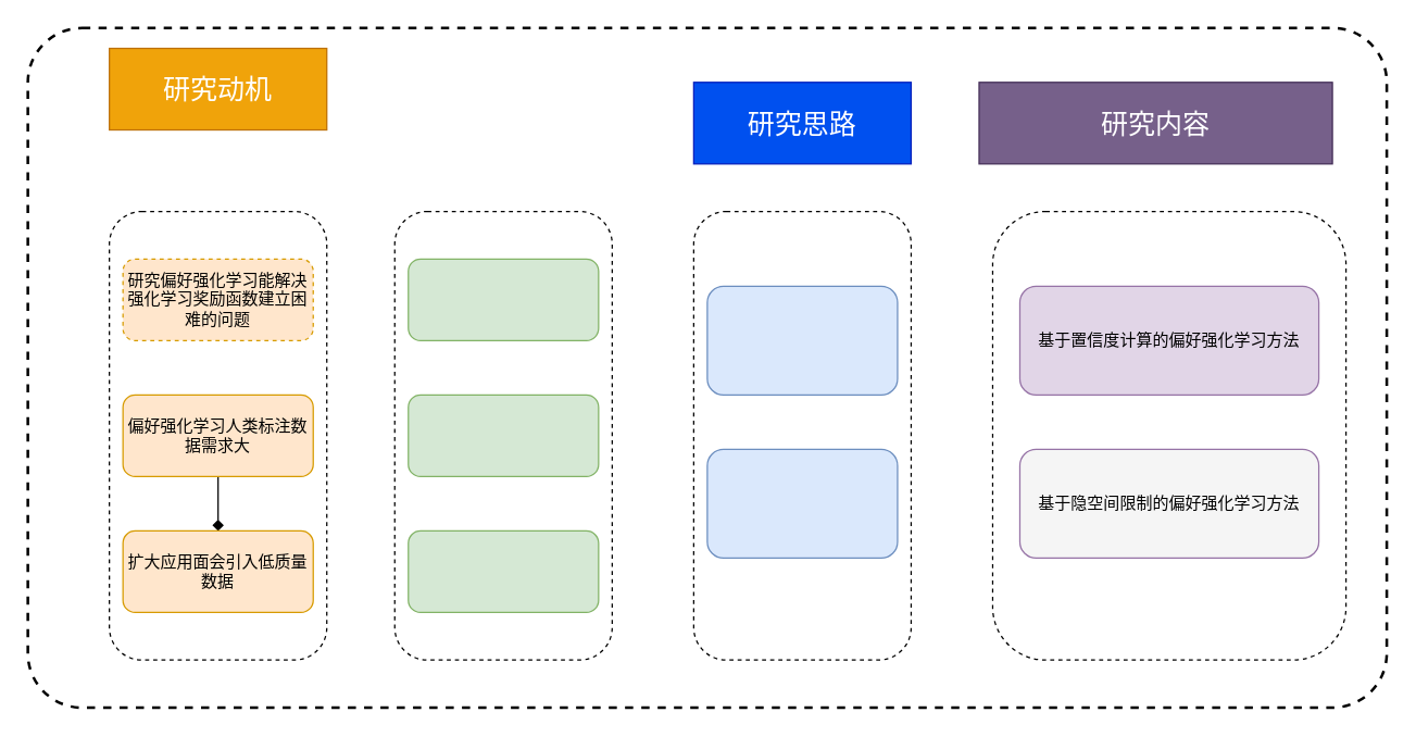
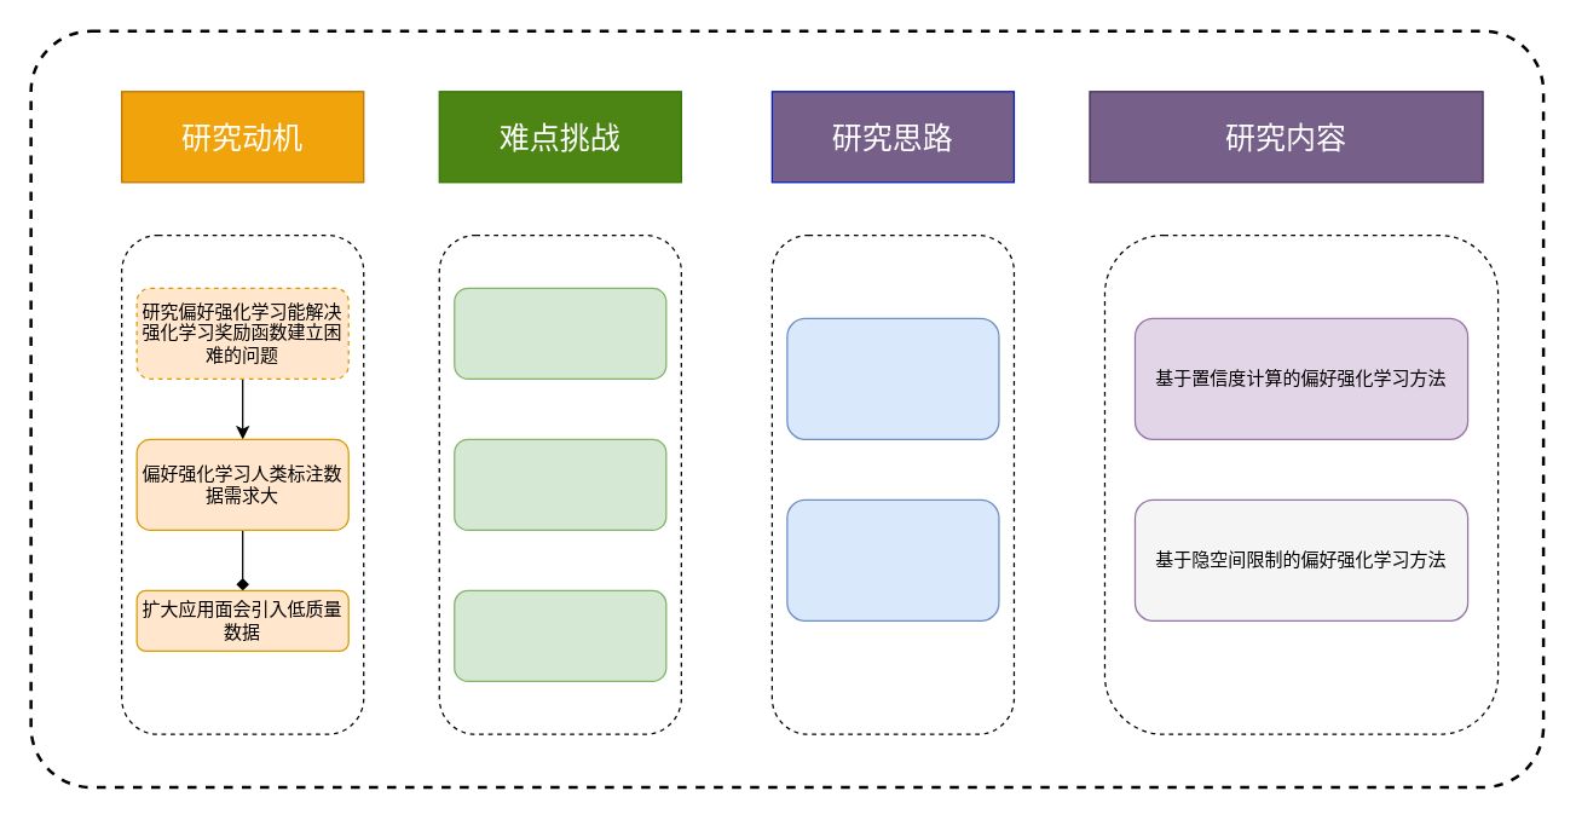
  <mxCell id="0" />
  <mxCell id="1" parent="0" />
  <mxCell id="2" value="" style="rounded=1;whiteSpace=wrap;html=1;dashed=1;strokeWidth=2;arcSize=8;" vertex="1" parent="1"><mxGeometry x="20" y="20" width="1000" height="500" as="geometry" /></mxCell>
  <mxCell id="3" value="" style="rounded=1;whiteSpace=wrap;html=1;dashed=1;" vertex="1" parent="1"><mxGeometry x="730" y="155" width="260" height="330" as="geometry" /></mxCell>
  <mxCell id="4" value="" style="rounded=1;whiteSpace=wrap;html=1;dashed=1;" vertex="1" parent="1"><mxGeometry x="510" y="155" width="160" height="330" as="geometry" /></mxCell>
  <mxCell id="5" value="" style="rounded=1;whiteSpace=wrap;html=1;dashed=1;" vertex="1" parent="1"><mxGeometry x="290" y="155" width="160" height="330" as="geometry" /></mxCell>
  <mxCell id="6" value="" style="rounded=1;whiteSpace=wrap;html=1;dashed=1;" vertex="1" parent="1"><mxGeometry x="80" y="155" width="160" height="330" as="geometry" /></mxCell>
- <mxCell id="7" value="&lt;font style=&quot;font-size: 20px; color: rgb(255, 255, 255);&quot;&gt;研究动机&lt;/font&gt;" style="rounded=0;whiteSpace=wrap;html=1;fillColor=#f0a30a;strokeColor=#BD7000;fontColor=#000000;" vertex="1" parent="1"><mxGeometry x="80" y="35" width="160" height="60" as="geometry" /></mxCell>
- <mxCell id="9" value="&lt;font style=&quot;font-size: 20px;&quot;&gt;研究思路&lt;/font&gt;" style="rounded=0;whiteSpace=wrap;html=1;fillColor=#0050ef;fontColor=#ffffff;strokeColor=#001DBC;" vertex="1" parent="1"><mxGeometry x="510" y="60" width="160" height="60" as="geometry" /></mxCell>
+ <mxCell id="7" value="&lt;font style=&quot;font-size: 20px; color: rgb(255, 255, 255);&quot;&gt;研究动机&lt;/font&gt;" style="rounded=0;whiteSpace=wrap;html=1;fillColor=#f0a30a;strokeColor=#BD7000;fontColor=#000000;" vertex="1" parent="1"><mxGeometry x="80" y="60" width="160" height="60" as="geometry" /></mxCell>
+ <mxCell id="8" value="&lt;font style=&quot;font-size: 20px;&quot;&gt;难点挑战&lt;/font&gt;" style="rounded=0;whiteSpace=wrap;html=1;fillColor=light-dark(#4d8514, #4a890c);fontColor=#ffffff;strokeColor=#2D7600;" vertex="1" parent="1"><mxGeometry x="290" y="60" width="160" height="60" as="geometry" /></mxCell>
+ <mxCell id="9" value="&lt;font style=&quot;font-size: 20px;&quot;&gt;研究思路&lt;/font&gt;" style="rounded=0;whiteSpace=wrap;html=1;fillColor=#76608a;fontColor=#ffffff;strokeColor=#001DBC;" vertex="1" parent="1"><mxGeometry x="510" y="60" width="160" height="60" as="geometry" /></mxCell>
  <mxCell id="10" value="&lt;span style=&quot;font-size: 20px;&quot;&gt;研究内容&lt;/span&gt;" style="rounded=0;whiteSpace=wrap;html=1;fillColor=#76608a;fontColor=#ffffff;strokeColor=#432D57;" vertex="1" parent="1"><mxGeometry x="720" y="60" width="260" height="60" as="geometry" /></mxCell>
+ <mxCell id="11" style="edgeStyle=orthogonalEdgeStyle;rounded=0;orthogonalLoop=1;jettySize=auto;html=1;exitX=0.5;exitY=1;exitDx=0;exitDy=0;entryX=0.5;entryY=0;entryDx=0;entryDy=0;" edge="1" parent="1" source="12" target="14"><mxGeometry relative="1" as="geometry" /></mxCell>
  <mxCell id="12" value="研究偏好强化学习能解决强化学习奖励函数建立困难的问题" style="rounded=1;whiteSpace=wrap;html=1;fillColor=#ffe6cc;strokeColor=#d79b00;dashed=1;" vertex="1" parent="1"><mxGeometry x="90" y="190" width="140" height="60" as="geometry" /></mxCell>
  <mxCell id="13" style="edgeStyle=orthogonalEdgeStyle;rounded=0;orthogonalLoop=1;jettySize=auto;html=1;exitX=0.5;exitY=1;exitDx=0;exitDy=0;entryX=0.5;entryY=0;entryDx=0;entryDy=0;endArrow=diamond;" edge="1" parent="1" source="14" target="15"><mxGeometry relative="1" as="geometry" /></mxCell>
  <mxCell id="14" value="偏好强化学习人类标注数据需求大" style="rounded=1;whiteSpace=wrap;html=1;fillColor=#ffe6cc;strokeColor=#d79b00;" vertex="1" parent="1"><mxGeometry x="90" y="290" width="140" height="60" as="geometry" /></mxCell>
- <mxCell id="15" value="扩大应用面会引入低质量数据" style="rounded=1;whiteSpace=wrap;html=1;fillColor=#ffe6cc;strokeColor=#d79b00;" vertex="1" parent="1"><mxGeometry x="90" y="390" width="140" height="60" as="geometry" /></mxCell>
+ <mxCell id="15" value="扩大应用面会引入低质量数据" style="rounded=1;whiteSpace=wrap;html=1;fillColor=#ffe6cc;strokeColor=#d79b00;" vertex="1" parent="1"><mxGeometry x="90" y="390" width="140" height="40" as="geometry" /></mxCell>
  <mxCell id="16" value="" style="rounded=1;whiteSpace=wrap;html=1;fillColor=#d5e8d4;strokeColor=#82b366;" vertex="1" parent="1"><mxGeometry x="300" y="190" width="140" height="60" as="geometry" /></mxCell>
  <mxCell id="17" value="" style="rounded=1;whiteSpace=wrap;html=1;fillColor=#d5e8d4;strokeColor=#82b366;" vertex="1" parent="1"><mxGeometry x="300" y="290" width="140" height="60" as="geometry" /></mxCell>
  <mxCell id="18" value="" style="rounded=1;whiteSpace=wrap;html=1;fillColor=#d5e8d4;strokeColor=#82b366;" vertex="1" parent="1"><mxGeometry x="300" y="390" width="140" height="60" as="geometry" /></mxCell>
  <mxCell id="19" value="" style="rounded=1;whiteSpace=wrap;html=1;fillColor=#dae8fc;strokeColor=#6c8ebf;" vertex="1" parent="1"><mxGeometry x="520" y="210" width="140" height="80" as="geometry" /></mxCell>
  <mxCell id="20" value="基于置信度计算的偏好强化学习方法" style="rounded=1;whiteSpace=wrap;html=1;fillColor=#e1d5e7;strokeColor=#9673a6;" vertex="1" parent="1"><mxGeometry x="750" y="210" width="220" height="80" as="geometry" /></mxCell>
  <mxCell id="21" value="基于隐空间限制的偏好强化学习方法" style="rounded=1;whiteSpace=wrap;html=1;fillColor=#f5f5f5;strokeColor=#9673a6;" vertex="1" parent="1"><mxGeometry x="750" y="330" width="220" height="80" as="geometry" /></mxCell>
  <mxCell id="22" value="" style="rounded=1;whiteSpace=wrap;html=1;fillColor=#dae8fc;strokeColor=#6c8ebf;" vertex="1" parent="1"><mxGeometry x="520" y="330" width="140" height="80" as="geometry" /></mxCell>
